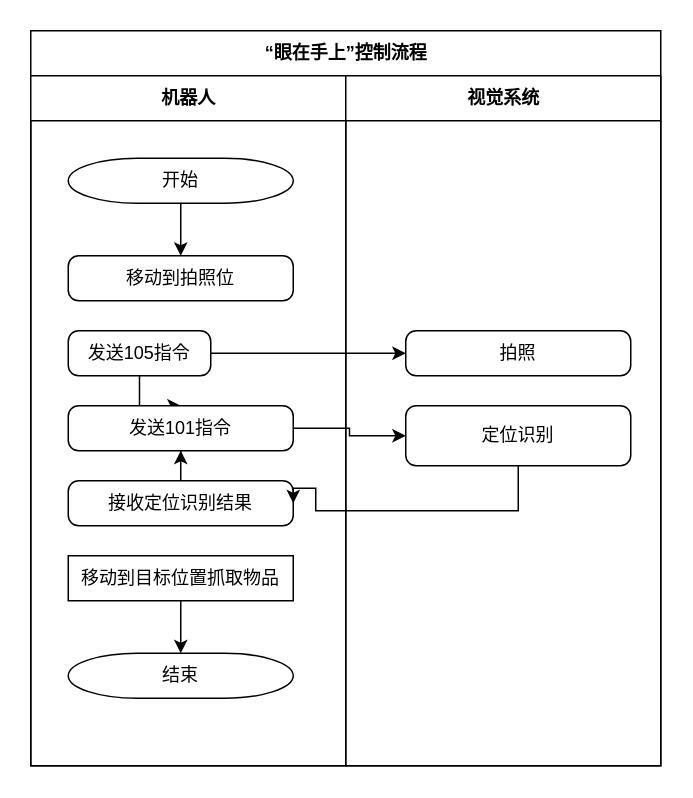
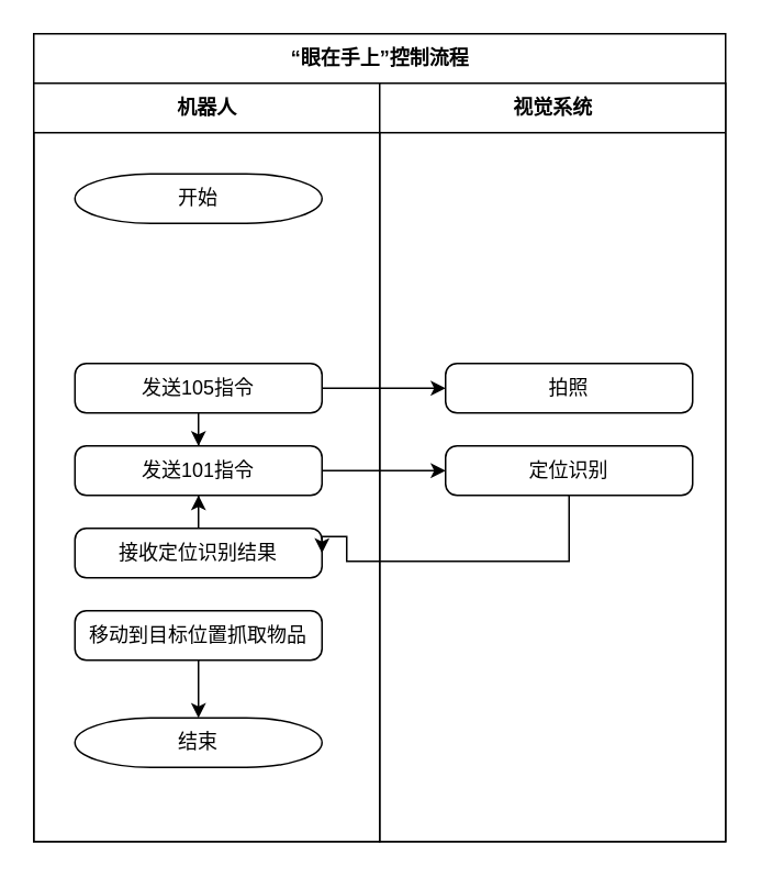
  <mxCell id="0" />
  <mxCell id="1" parent="0" />
  <mxCell id="2" value="“眼在手上”控制流程" style="swimlane;childLayout=stackLayout;resizeParent=1;resizeParentMax=0;startSize=30;html=1;" vertex="1" parent="1"><mxGeometry x="20" y="20" width="420" height="490" as="geometry" /></mxCell>
  <mxCell id="3" value="" style="edgeStyle=orthogonalEdgeStyle;rounded=0;orthogonalLoop=1;jettySize=auto;html=1;" edge="1" parent="2" source="10" target="18"><mxGeometry relative="1" as="geometry" /></mxCell>
  <mxCell id="4" value="" style="edgeStyle=orthogonalEdgeStyle;rounded=0;orthogonalLoop=1;jettySize=auto;html=1;" edge="1" parent="2" source="11" target="19"><mxGeometry relative="1" as="geometry" /></mxCell>
  <mxCell id="5" value="机器人" style="swimlane;startSize=30;html=1;arcSize=5;" vertex="1" parent="2"><mxGeometry y="30" width="210" height="460" as="geometry" /></mxCell>
- <mxCell id="6" value="" style="edgeStyle=orthogonalEdgeStyle;rounded=0;orthogonalLoop=1;jettySize=auto;html=1;entryX=0.5;entryY=0;entryDx=0;entryDy=0;" edge="1" parent="5" source="7" target="8"><mxGeometry relative="1" as="geometry" /></mxCell>
  <mxCell id="7" value="开始" style="strokeWidth=1;html=1;shape=mxgraph.flowchart.terminator;whiteSpace=wrap;" vertex="1" parent="5"><mxGeometry x="25" y="55" width="150" height="30" as="geometry" /></mxCell>
- <mxCell id="8" value="移动到拍照位" style="rounded=1;whiteSpace=wrap;html=1;absoluteArcSize=1;arcSize=14;strokeWidth=1;imageHeight=30;" vertex="1" parent="5"><mxGeometry x="25" y="120" width="150" height="30" as="geometry" /></mxCell>
  <mxCell id="9" value="" style="edgeStyle=orthogonalEdgeStyle;rounded=0;orthogonalLoop=1;jettySize=auto;html=1;entryX=0.5;entryY=0;entryDx=0;entryDy=0;" edge="1" parent="5" source="10" target="11"><mxGeometry relative="1" as="geometry" /></mxCell>
- <mxCell id="10" value="发送105指令" style="rounded=1;whiteSpace=wrap;html=1;absoluteArcSize=1;arcSize=14;strokeWidth=1;imageHeight=30;" vertex="1" parent="5"><mxGeometry x="25" y="170" width="95" height="30" as="geometry" /></mxCell>
+ <mxCell id="10" value="发送105指令" style="rounded=1;whiteSpace=wrap;html=1;absoluteArcSize=1;arcSize=14;strokeWidth=1;imageHeight=30;" vertex="1" parent="5"><mxGeometry x="25" y="170" width="150" height="30" as="geometry" /></mxCell>
  <mxCell id="11" value="发送101指令" style="rounded=1;whiteSpace=wrap;html=1;absoluteArcSize=1;arcSize=14;strokeWidth=1;imageHeight=30;" vertex="1" parent="5"><mxGeometry x="25" y="220" width="150" height="30" as="geometry" /></mxCell>
  <mxCell id="12" value="" style="edgeStyle=orthogonalEdgeStyle;rounded=0;orthogonalLoop=1;jettySize=auto;html=1;" edge="1" parent="5" source="13" target="11"><mxGeometry relative="1" as="geometry" /></mxCell>
  <mxCell id="13" value="接收定位识别结果" style="rounded=1;whiteSpace=wrap;html=1;absoluteArcSize=1;arcSize=14;strokeWidth=1;imageHeight=30;" vertex="1" parent="5"><mxGeometry x="25" y="270" width="150" height="30" as="geometry" /></mxCell>
  <mxCell id="14" value="" style="edgeStyle=orthogonalEdgeStyle;rounded=0;orthogonalLoop=1;jettySize=auto;html=1;" edge="1" parent="5" source="15" target="16"><mxGeometry relative="1" as="geometry" /></mxCell>
- <mxCell id="15" value="移动到目标位置抓取物品" style="whiteSpace=wrap;html=1;absoluteArcSize=1;arcSize=14;strokeWidth=1;imageHeight=30;rounded=0;" vertex="1" parent="5"><mxGeometry x="25" y="320" width="150" height="30" as="geometry" /></mxCell>
+ <mxCell id="15" value="移动到目标位置抓取物品" style="rounded=1;whiteSpace=wrap;html=1;absoluteArcSize=1;arcSize=14;strokeWidth=1;imageHeight=30;" vertex="1" parent="5"><mxGeometry x="25" y="320" width="150" height="30" as="geometry" /></mxCell>
  <mxCell id="16" value="结束" style="strokeWidth=1;html=1;shape=mxgraph.flowchart.terminator;whiteSpace=wrap;" vertex="1" parent="5"><mxGeometry x="25" y="385" width="150" height="30" as="geometry" /></mxCell>
  <mxCell id="17" value="视觉系统" style="swimlane;startSize=30;html=1;" vertex="1" parent="2"><mxGeometry x="210" y="30" width="210" height="460" as="geometry" /></mxCell>
  <mxCell id="18" value="拍照" style="rounded=1;whiteSpace=wrap;html=1;absoluteArcSize=1;arcSize=14;strokeWidth=1;imageHeight=30;" vertex="1" parent="17"><mxGeometry x="40" y="170" width="150" height="30" as="geometry" /></mxCell>
- <mxCell id="19" value="定位识别" style="rounded=1;whiteSpace=wrap;html=1;absoluteArcSize=1;arcSize=14;strokeWidth=1;imageHeight=30;" vertex="1" parent="17"><mxGeometry x="40" y="220" width="150" height="40" as="geometry" /></mxCell>
+ <mxCell id="19" value="定位识别" style="rounded=1;whiteSpace=wrap;html=1;absoluteArcSize=1;arcSize=14;strokeWidth=1;imageHeight=30;" vertex="1" parent="17"><mxGeometry x="40" y="220" width="150" height="30" as="geometry" /></mxCell>
  <mxCell id="20" style="edgeStyle=orthogonalEdgeStyle;rounded=0;orthogonalLoop=1;jettySize=auto;html=1;entryX=1;entryY=0.5;entryDx=0;entryDy=0;" edge="1" parent="2" source="19" target="13"><mxGeometry relative="1" as="geometry"><mxPoint x="175" y="305" as="targetPoint" /><Array as="points"><mxPoint x="325" y="320" /><mxPoint x="190" y="320" /><mxPoint x="190" y="305" /><mxPoint x="175" y="305" /></Array></mxGeometry></mxCell>
